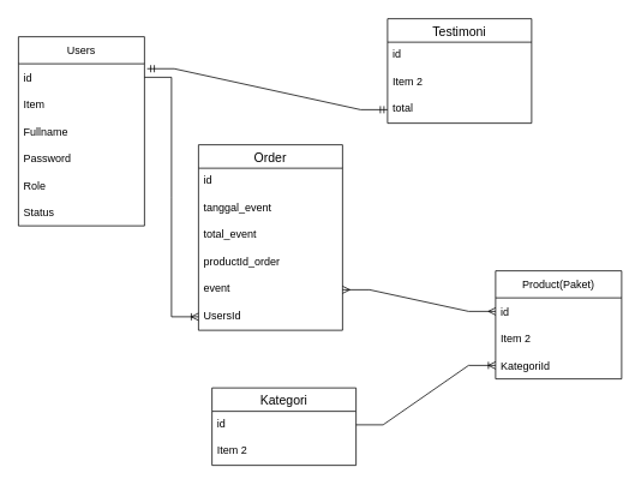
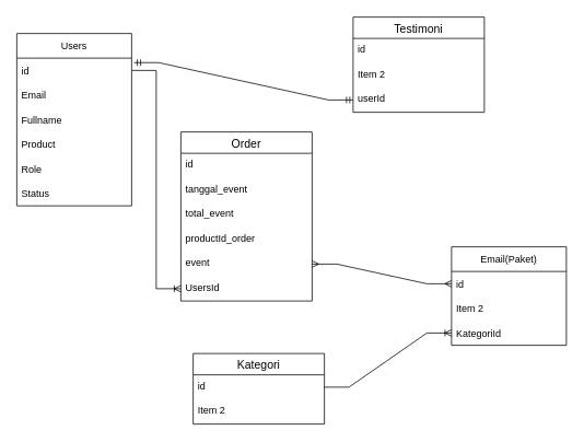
  <mxCell id="0" />
  <mxCell id="1" parent="0" />
  <mxCell id="2" value="Users" style="swimlane;fontStyle=0;childLayout=stackLayout;horizontal=1;startSize=30;horizontalStack=0;resizeParent=1;resizeParentMax=0;resizeLast=0;collapsible=1;marginBottom=0;" parent="1" vertex="1"><mxGeometry x="20" y="40" width="140" height="210" as="geometry" /></mxCell>
  <mxCell id="3" value="id" style="text;strokeColor=none;fillColor=none;align=left;verticalAlign=middle;spacingLeft=4;spacingRight=4;overflow=hidden;points=[[0,0.5],[1,0.5]];portConstraint=eastwest;rotatable=0;" vertex="1" parent="2"><mxGeometry y="30" width="140" height="30" as="geometry" /></mxCell>
- <mxCell id="4" value="Item" style="text;strokeColor=none;fillColor=none;align=left;verticalAlign=middle;spacingLeft=4;spacingRight=4;overflow=hidden;points=[[0,0.5],[1,0.5]];portConstraint=eastwest;rotatable=0;" parent="2" vertex="1"><mxGeometry y="60" width="140" height="30" as="geometry" /></mxCell>
+ <mxCell id="4" value="Email" style="text;strokeColor=none;fillColor=none;align=left;verticalAlign=middle;spacingLeft=4;spacingRight=4;overflow=hidden;points=[[0,0.5],[1,0.5]];portConstraint=eastwest;rotatable=0;" parent="2" vertex="1"><mxGeometry y="60" width="140" height="30" as="geometry" /></mxCell>
  <mxCell id="5" value="Fullname" style="text;strokeColor=none;fillColor=none;align=left;verticalAlign=middle;spacingLeft=4;spacingRight=4;overflow=hidden;points=[[0,0.5],[1,0.5]];portConstraint=eastwest;rotatable=0;" parent="2" vertex="1"><mxGeometry y="90" width="140" height="30" as="geometry" /></mxCell>
- <mxCell id="6" value="Password" style="text;strokeColor=none;fillColor=none;align=left;verticalAlign=middle;spacingLeft=4;spacingRight=4;overflow=hidden;points=[[0,0.5],[1,0.5]];portConstraint=eastwest;rotatable=0;" parent="2" vertex="1"><mxGeometry y="120" width="140" height="30" as="geometry" /></mxCell>
+ <mxCell id="6" value="Product" style="text;strokeColor=none;fillColor=none;align=left;verticalAlign=middle;spacingLeft=4;spacingRight=4;overflow=hidden;points=[[0,0.5],[1,0.5]];portConstraint=eastwest;rotatable=0;" parent="2" vertex="1"><mxGeometry y="120" width="140" height="30" as="geometry" /></mxCell>
  <mxCell id="7" value="Role" style="text;strokeColor=none;fillColor=none;align=left;verticalAlign=middle;spacingLeft=4;spacingRight=4;overflow=hidden;points=[[0,0.5],[1,0.5]];portConstraint=eastwest;rotatable=0;" vertex="1" parent="2"><mxGeometry y="150" width="140" height="30" as="geometry" /></mxCell>
  <mxCell id="8" value="Status" style="text;strokeColor=none;fillColor=none;align=left;verticalAlign=middle;spacingLeft=4;spacingRight=4;overflow=hidden;points=[[0,0.5],[1,0.5]];portConstraint=eastwest;rotatable=0;" vertex="1" parent="2"><mxGeometry y="180" width="140" height="30" as="geometry" /></mxCell>
- <mxCell id="9" value="Product(Paket)" style="swimlane;fontStyle=0;childLayout=stackLayout;horizontal=1;startSize=30;horizontalStack=0;resizeParent=1;resizeParentMax=0;resizeLast=0;collapsible=1;marginBottom=0;" vertex="1" parent="1"><mxGeometry x="550" y="300" width="140" height="120" as="geometry" /></mxCell>
+ <mxCell id="9" value="Email(Paket)" style="swimlane;fontStyle=0;childLayout=stackLayout;horizontal=1;startSize=30;horizontalStack=0;resizeParent=1;resizeParentMax=0;resizeLast=0;collapsible=1;marginBottom=0;" vertex="1" parent="1"><mxGeometry x="550" y="300" width="140" height="120" as="geometry" /></mxCell>
  <mxCell id="10" value="id" style="text;strokeColor=none;fillColor=none;align=left;verticalAlign=middle;spacingLeft=4;spacingRight=4;overflow=hidden;points=[[0,0.5],[1,0.5]];portConstraint=eastwest;rotatable=0;" vertex="1" parent="9"><mxGeometry y="30" width="140" height="30" as="geometry" /></mxCell>
  <mxCell id="11" value="Item 2" style="text;strokeColor=none;fillColor=none;align=left;verticalAlign=middle;spacingLeft=4;spacingRight=4;overflow=hidden;points=[[0,0.5],[1,0.5]];portConstraint=eastwest;rotatable=0;" vertex="1" parent="9"><mxGeometry y="60" width="140" height="30" as="geometry" /></mxCell>
  <mxCell id="12" value="KategoriId" style="text;strokeColor=none;fillColor=none;align=left;verticalAlign=middle;spacingLeft=4;spacingRight=4;overflow=hidden;points=[[0,0.5],[1,0.5]];portConstraint=eastwest;rotatable=0;" vertex="1" parent="9"><mxGeometry y="90" width="140" height="30" as="geometry" /></mxCell>
  <mxCell id="13" value="" style="edgeStyle=entityRelationEdgeStyle;fontSize=12;html=1;endArrow=ERoneToMany;rounded=0;exitX=1;exitY=0.5;exitDx=0;exitDy=0;entryX=0;entryY=0.5;entryDx=0;entryDy=0;" edge="1" parent="1" source="3" target="20"><mxGeometry width="100" height="100" relative="1" as="geometry"><mxPoint x="190" y="210" as="sourcePoint" /><mxPoint x="290" y="110" as="targetPoint" /></mxGeometry></mxCell>
  <mxCell id="14" value="Order" style="swimlane;fontStyle=0;childLayout=stackLayout;horizontal=1;startSize=26;horizontalStack=0;resizeParent=1;resizeParentMax=0;resizeLast=0;collapsible=1;marginBottom=0;align=center;fontSize=14;" vertex="1" parent="1"><mxGeometry x="220" y="160" width="160" height="206" as="geometry" /></mxCell>
  <mxCell id="15" value="id&#10;" style="text;strokeColor=none;fillColor=none;spacingLeft=4;spacingRight=4;overflow=hidden;rotatable=0;points=[[0,0.5],[1,0.5]];portConstraint=eastwest;fontSize=12;" vertex="1" parent="14"><mxGeometry y="26" width="160" height="30" as="geometry" /></mxCell>
  <mxCell id="16" value="tanggal_event" style="text;strokeColor=none;fillColor=none;spacingLeft=4;spacingRight=4;overflow=hidden;rotatable=0;points=[[0,0.5],[1,0.5]];portConstraint=eastwest;fontSize=12;" vertex="1" parent="14"><mxGeometry y="56" width="160" height="30" as="geometry" /></mxCell>
  <mxCell id="17" value="total_event" style="text;strokeColor=none;fillColor=none;spacingLeft=4;spacingRight=4;overflow=hidden;rotatable=0;points=[[0,0.5],[1,0.5]];portConstraint=eastwest;fontSize=12;" vertex="1" parent="14"><mxGeometry y="86" width="160" height="30" as="geometry" /></mxCell>
  <mxCell id="18" value="productId_order" style="text;strokeColor=none;fillColor=none;spacingLeft=4;spacingRight=4;overflow=hidden;rotatable=0;points=[[0,0.5],[1,0.5]];portConstraint=eastwest;fontSize=12;" vertex="1" parent="14"><mxGeometry y="116" width="160" height="30" as="geometry" /></mxCell>
  <mxCell id="19" value="event" style="text;strokeColor=none;fillColor=none;spacingLeft=4;spacingRight=4;overflow=hidden;rotatable=0;points=[[0,0.5],[1,0.5]];portConstraint=eastwest;fontSize=12;" vertex="1" parent="14"><mxGeometry y="146" width="160" height="30" as="geometry" /></mxCell>
  <mxCell id="20" value="UsersId" style="text;strokeColor=none;fillColor=none;spacingLeft=4;spacingRight=4;overflow=hidden;rotatable=0;points=[[0,0.5],[1,0.5]];portConstraint=eastwest;fontSize=12;" vertex="1" parent="14"><mxGeometry y="176" width="160" height="30" as="geometry" /></mxCell>
  <mxCell id="21" value="" style="edgeStyle=entityRelationEdgeStyle;fontSize=12;html=1;endArrow=ERmany;startArrow=ERmany;rounded=0;exitX=1;exitY=0.5;exitDx=0;exitDy=0;entryX=0;entryY=0.5;entryDx=0;entryDy=0;" edge="1" parent="1" source="19" target="10"><mxGeometry width="100" height="100" relative="1" as="geometry"><mxPoint x="440" y="370" as="sourcePoint" /><mxPoint x="440" y="425" as="targetPoint" /></mxGeometry></mxCell>
  <mxCell id="22" value="Kategori" style="swimlane;fontStyle=0;childLayout=stackLayout;horizontal=1;startSize=26;horizontalStack=0;resizeParent=1;resizeParentMax=0;resizeLast=0;collapsible=1;marginBottom=0;align=center;fontSize=14;" vertex="1" parent="1"><mxGeometry x="235" y="430" width="160" height="86" as="geometry" /></mxCell>
  <mxCell id="23" value="id" style="text;strokeColor=none;fillColor=none;spacingLeft=4;spacingRight=4;overflow=hidden;rotatable=0;points=[[0,0.5],[1,0.5]];portConstraint=eastwest;fontSize=12;" vertex="1" parent="22"><mxGeometry y="26" width="160" height="30" as="geometry" /></mxCell>
  <mxCell id="24" value="Item 2" style="text;strokeColor=none;fillColor=none;spacingLeft=4;spacingRight=4;overflow=hidden;rotatable=0;points=[[0,0.5],[1,0.5]];portConstraint=eastwest;fontSize=12;" vertex="1" parent="22"><mxGeometry y="56" width="160" height="30" as="geometry" /></mxCell>
  <mxCell id="25" value="" style="edgeStyle=entityRelationEdgeStyle;fontSize=12;html=1;endArrow=ERoneToMany;rounded=0;exitX=1;exitY=0.5;exitDx=0;exitDy=0;entryX=0;entryY=0.5;entryDx=0;entryDy=0;" edge="1" parent="1" source="23" target="12"><mxGeometry width="100" height="100" relative="1" as="geometry"><mxPoint x="10" y="480" as="sourcePoint" /><mxPoint x="110" y="380" as="targetPoint" /></mxGeometry></mxCell>
  <mxCell id="26" value="Testimoni" style="swimlane;fontStyle=0;childLayout=stackLayout;horizontal=1;startSize=26;horizontalStack=0;resizeParent=1;resizeParentMax=0;resizeLast=0;collapsible=1;marginBottom=0;align=center;fontSize=14;" vertex="1" parent="1"><mxGeometry x="430" y="20" width="160" height="116" as="geometry" /></mxCell>
  <mxCell id="27" value="id" style="text;strokeColor=none;fillColor=none;spacingLeft=4;spacingRight=4;overflow=hidden;rotatable=0;points=[[0,0.5],[1,0.5]];portConstraint=eastwest;fontSize=12;" vertex="1" parent="26"><mxGeometry y="26" width="160" height="30" as="geometry" /></mxCell>
  <mxCell id="28" value="Item 2" style="text;strokeColor=none;fillColor=none;spacingLeft=4;spacingRight=4;overflow=hidden;rotatable=0;points=[[0,0.5],[1,0.5]];portConstraint=eastwest;fontSize=12;" vertex="1" parent="26"><mxGeometry y="56" width="160" height="30" as="geometry" /></mxCell>
- <mxCell id="29" value="total" style="text;strokeColor=none;fillColor=none;spacingLeft=4;spacingRight=4;overflow=hidden;rotatable=0;points=[[0,0.5],[1,0.5]];portConstraint=eastwest;fontSize=12;" vertex="1" parent="26"><mxGeometry y="86" width="160" height="30" as="geometry" /></mxCell>
+ <mxCell id="29" value="userId" style="text;strokeColor=none;fillColor=none;spacingLeft=4;spacingRight=4;overflow=hidden;rotatable=0;points=[[0,0.5],[1,0.5]];portConstraint=eastwest;fontSize=12;" vertex="1" parent="26"><mxGeometry y="86" width="160" height="30" as="geometry" /></mxCell>
  <mxCell id="30" value="" style="edgeStyle=entityRelationEdgeStyle;fontSize=12;html=1;endArrow=ERmandOne;startArrow=ERmandOne;rounded=0;entryX=0;entryY=0.5;entryDx=0;entryDy=0;exitX=1.021;exitY=0.183;exitDx=0;exitDy=0;exitPerimeter=0;" edge="1" parent="1" source="3" target="29"><mxGeometry width="100" height="100" relative="1" as="geometry"><mxPoint x="190" y="90" as="sourcePoint" /><mxPoint x="340" y="30" as="targetPoint" /></mxGeometry></mxCell>
